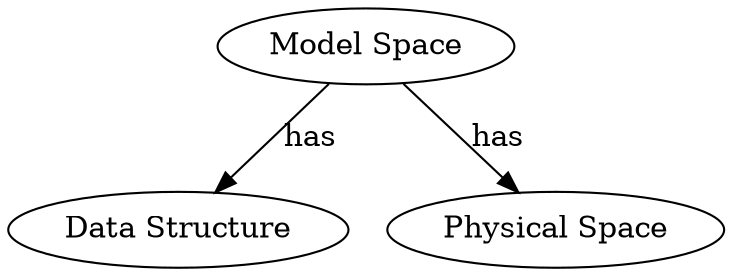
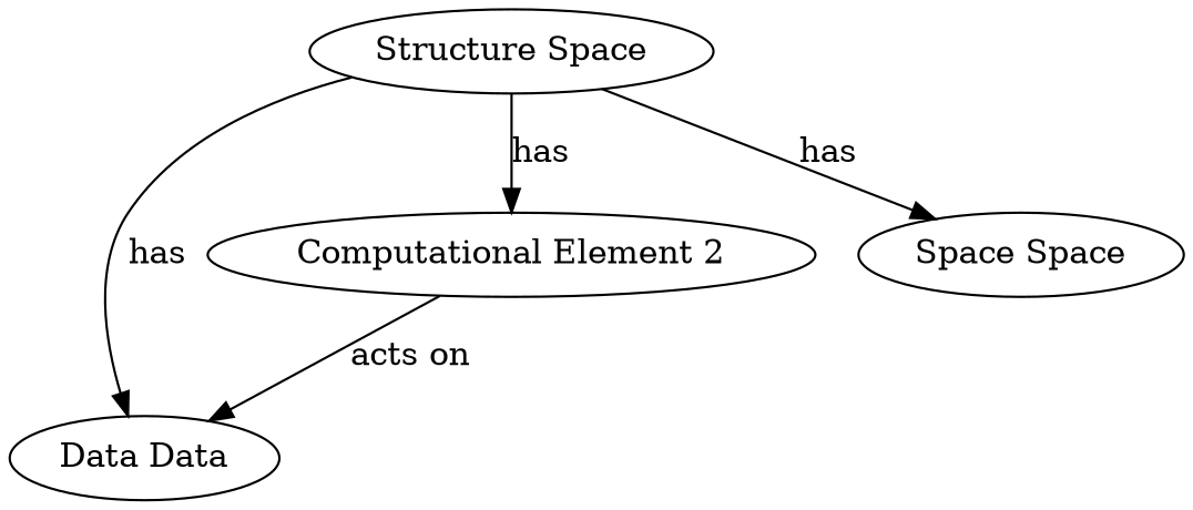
  digraph {
-   "Model Space"
-   "Data Structure"
-   "Physical Space"
+   "Model Space" [label="Structure Space"]
+   "Data Structure" [label="Data Data"]
+   "Computational Element 2"
+   "Physical Space" [label="Space Space"]
    "Model Space" -> "Data Structure" [label=has]
+   "Model Space" -> "Computational Element 2" [label=has]
    "Model Space" -> "Physical Space" [label=has]
+   "Computational Element 2" -> "Data Structure" [label="acts on"]
  }
